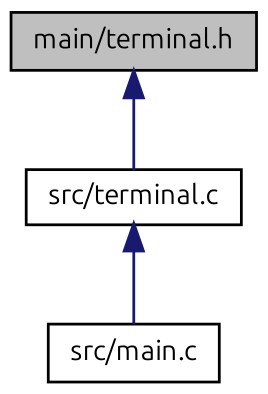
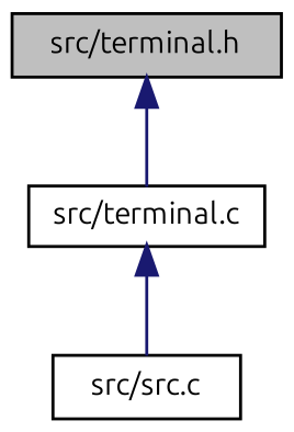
  digraph {
    fontname=Ubuntu
    node [color=black fillcolor=white fontname=Ubuntu fontsize=10 shape=record style=filled]
    edge [color=midnightblue dir=back fontname=Ubuntu fontsize=10 labelfontname=Helvetica labelfontsize=10 style=solid]
-   n1 [fillcolor=grey75 fontcolor=black height=0.2 label="main/terminal.h" width=0.4]
+   n1 [fillcolor=grey75 fontcolor=black height=0.2 label="src/terminal.h" width=0.4]
    n2 [height=0.2 label="src/terminal.c" width=0.4]
-   n3 [height=0.2 label="src/main.c" width=0.4]
+   n3 [height=0.2 label="src/src.c" width=0.4]
    n1 -> n2
    n2 -> n3
  }
